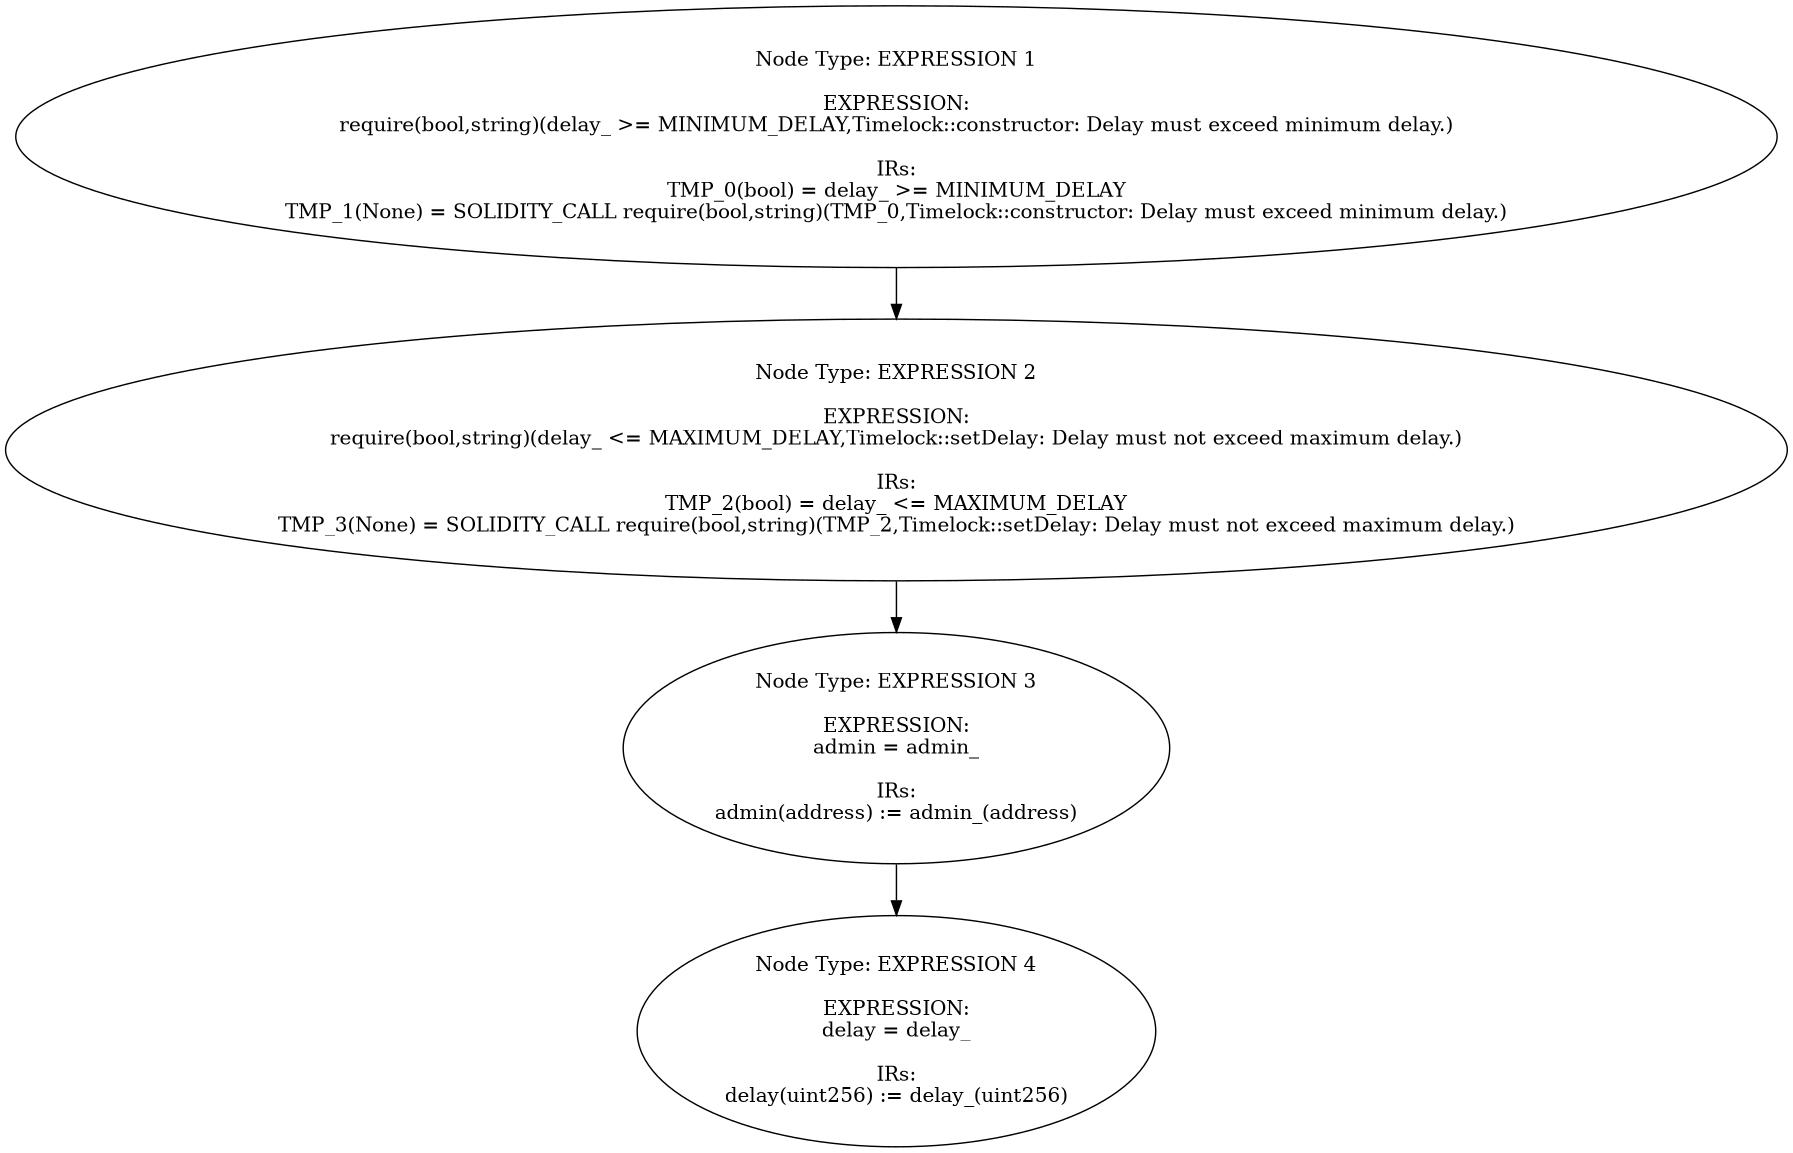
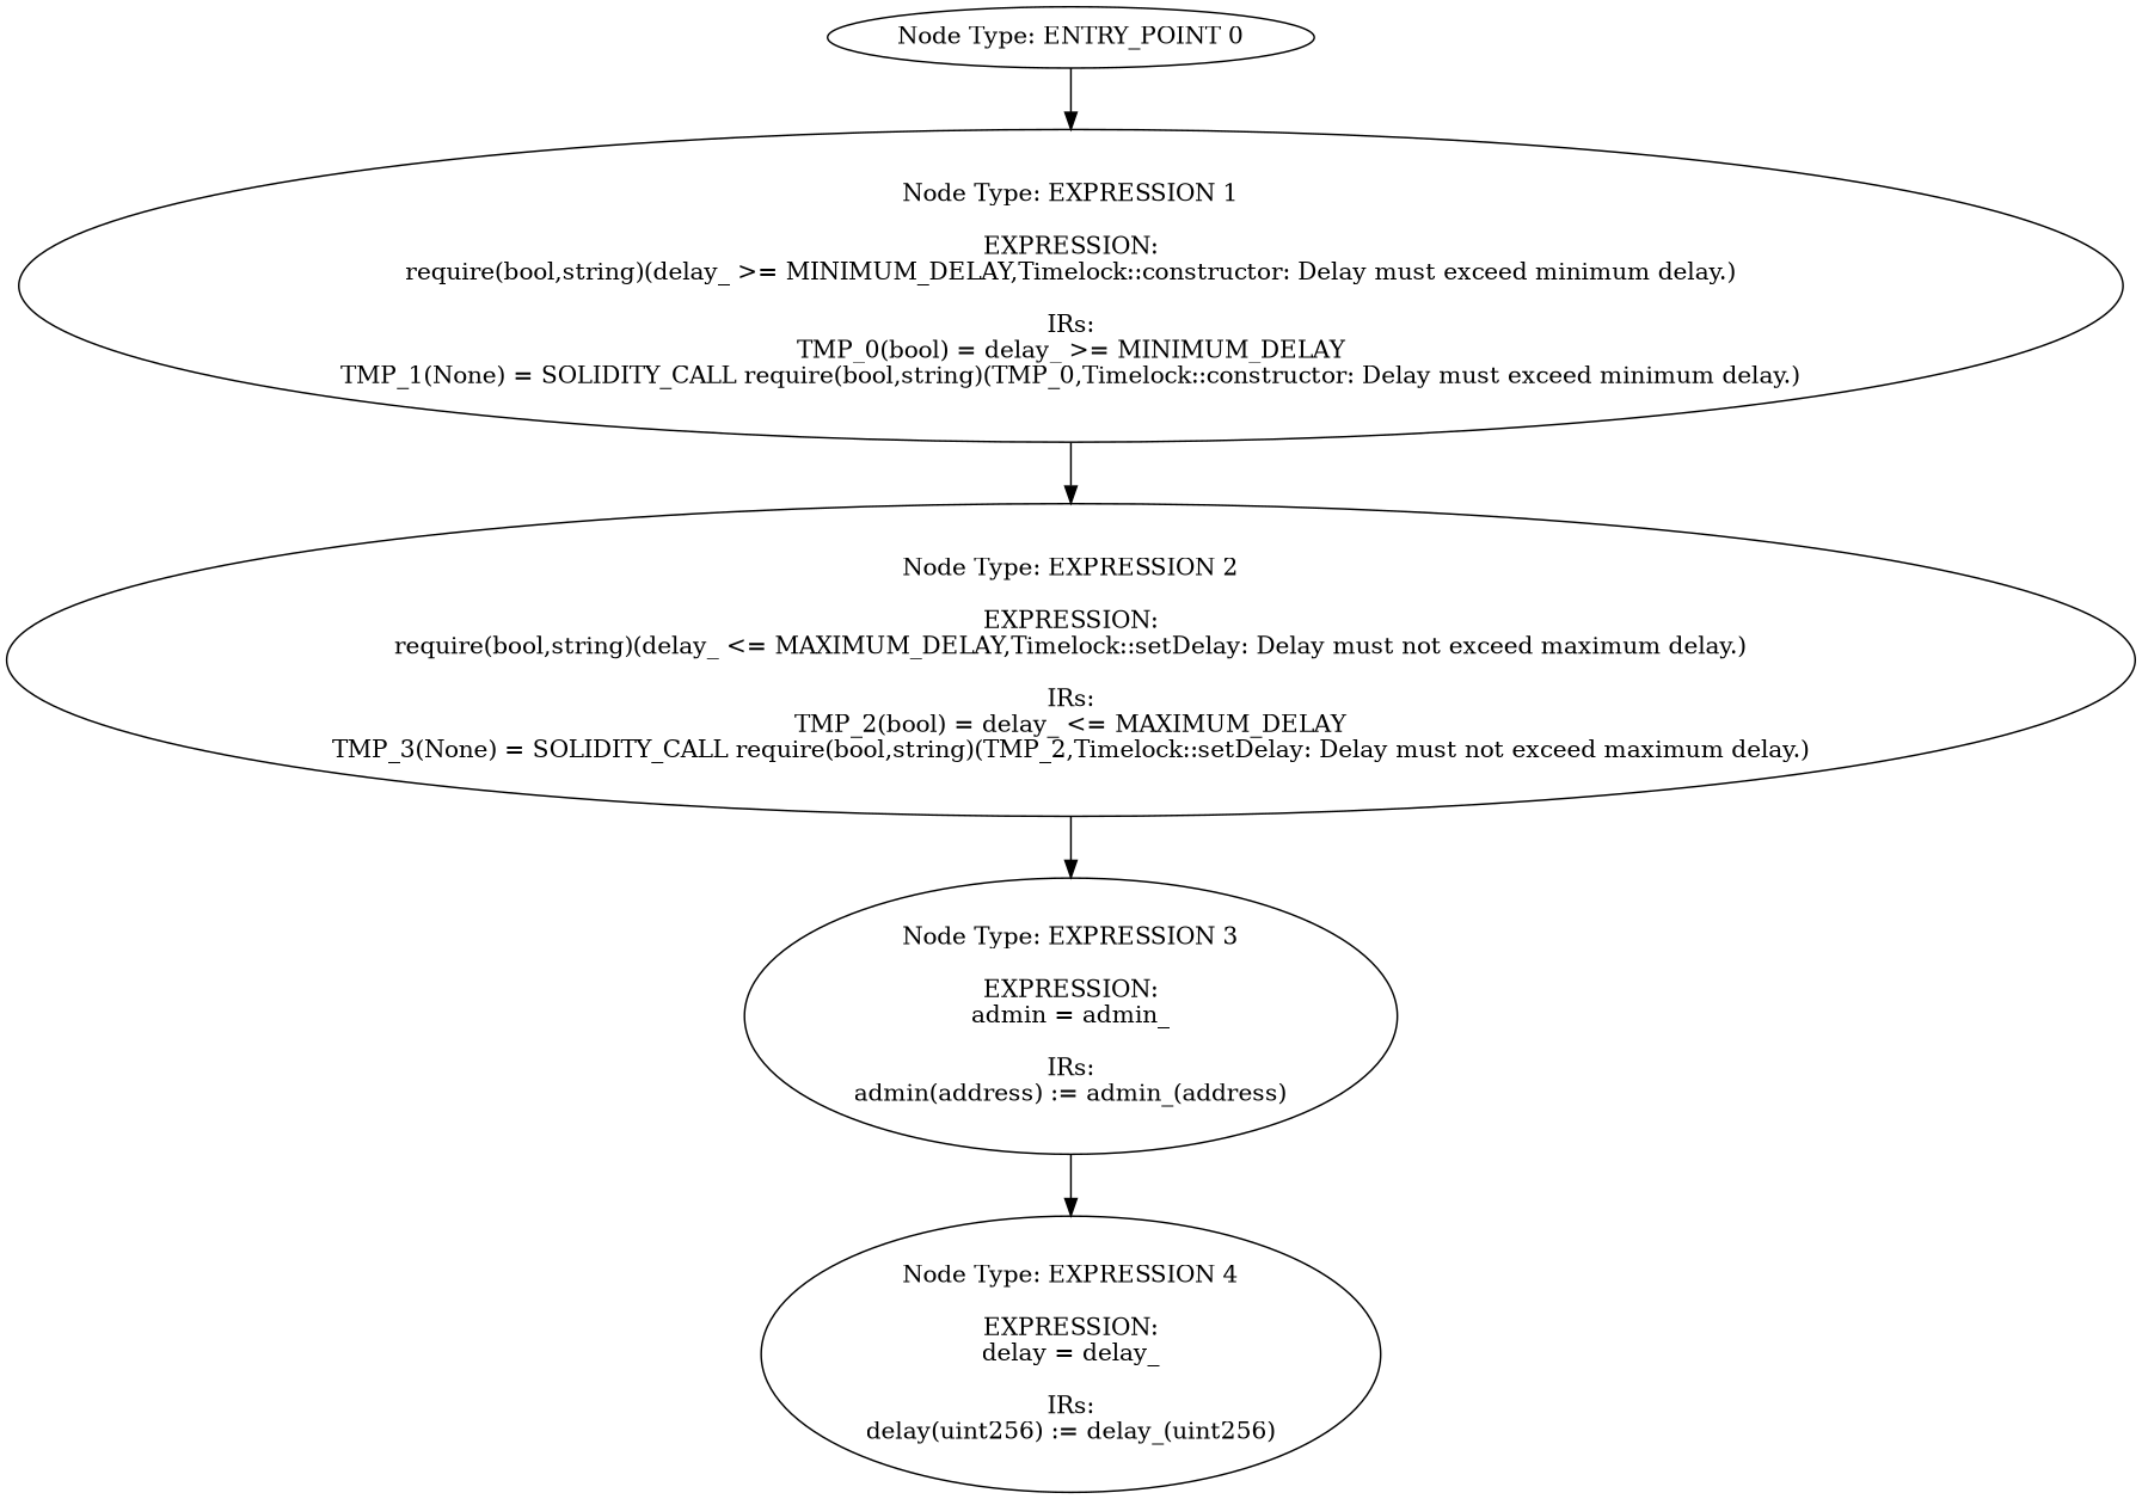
  digraph {
+   n1 [label="Node Type: ENTRY_POINT 0\n"]
    n2 [label="Node Type: EXPRESSION 1\n\nEXPRESSION:\nrequire(bool,string)(delay_ >= MINIMUM_DELAY,Timelock::constructor: Delay must exceed minimum delay.)\n\nIRs:\nTMP_0(bool) = delay_ >= MINIMUM_DELAY\nTMP_1(None) = SOLIDITY_CALL require(bool,string)(TMP_0,Timelock::constructor: Delay must exceed minimum delay.)"]
    n3 [label="Node Type: EXPRESSION 2\n\nEXPRESSION:\nrequire(bool,string)(delay_ <= MAXIMUM_DELAY,Timelock::setDelay: Delay must not exceed maximum delay.)\n\nIRs:\nTMP_2(bool) = delay_ <= MAXIMUM_DELAY\nTMP_3(None) = SOLIDITY_CALL require(bool,string)(TMP_2,Timelock::setDelay: Delay must not exceed maximum delay.)"]
    n4 [label="Node Type: EXPRESSION 3\n\nEXPRESSION:\nadmin = admin_\n\nIRs:\nadmin(address) := admin_(address)"]
    n5 [label="Node Type: EXPRESSION 4\n\nEXPRESSION:\ndelay = delay_\n\nIRs:\ndelay(uint256) := delay_(uint256)"]
+   n1 -> n2
    n2 -> n3
    n3 -> n4
    n4 -> n5
  }
